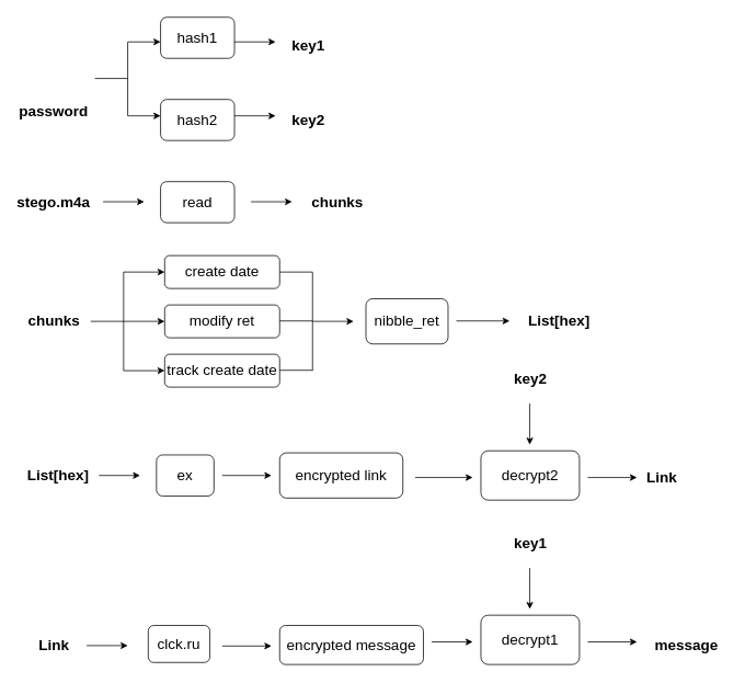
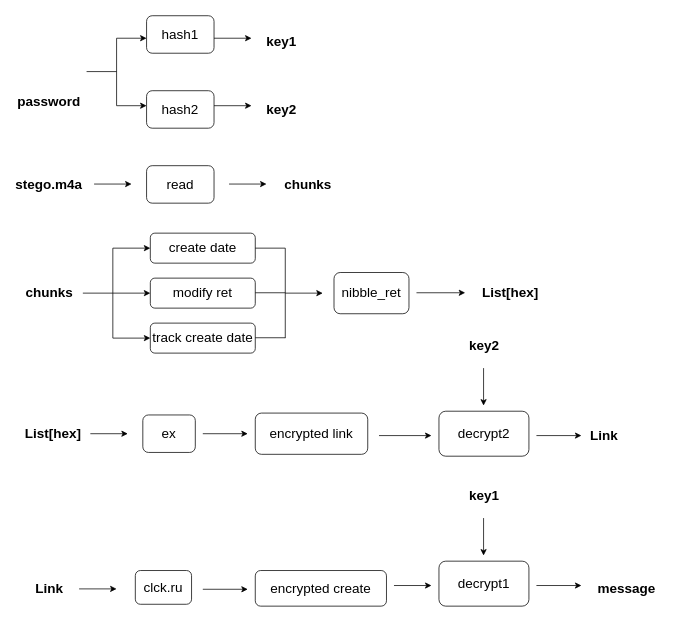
  <mxCell id="0" />
  <mxCell id="1" parent="0" />
  <mxCell id="2" value="&lt;b&gt;&lt;font style=&quot;font-size: 18px;&quot;&gt;password&lt;/font&gt;&lt;/b&gt;" style="text;html=1;strokeColor=none;fillColor=none;align=center;verticalAlign=middle;whiteSpace=wrap;rounded=0;" vertex="1" parent="1"><mxGeometry x="35" y="120" width="60" height="30" as="geometry" /></mxCell>
  <mxCell id="3" value="" style="endArrow=none;html=1;rounded=0;fontSize=18;" edge="1" parent="1"><mxGeometry width="50" height="50" relative="1" as="geometry"><mxPoint x="115" y="94.5" as="sourcePoint" /><mxPoint x="155" y="94.5" as="targetPoint" /></mxGeometry></mxCell>
  <mxCell id="4" value="" style="endArrow=none;html=1;rounded=0;fontSize=18;" edge="1" parent="1"><mxGeometry width="50" height="50" relative="1" as="geometry"><mxPoint x="155" y="140" as="sourcePoint" /><mxPoint x="155" y="50" as="targetPoint" /></mxGeometry></mxCell>
  <mxCell id="5" value="" style="endArrow=classic;html=1;rounded=0;fontSize=18;" edge="1" parent="1"><mxGeometry width="50" height="50" relative="1" as="geometry"><mxPoint x="155" y="50" as="sourcePoint" /><mxPoint x="195" y="50" as="targetPoint" /></mxGeometry></mxCell>
  <mxCell id="6" value="" style="endArrow=classic;html=1;rounded=0;fontSize=18;" edge="1" parent="1"><mxGeometry width="50" height="50" relative="1" as="geometry"><mxPoint x="155" y="140" as="sourcePoint" /><mxPoint x="195" y="140" as="targetPoint" /></mxGeometry></mxCell>
  <mxCell id="7" value="hash1" style="rounded=1;whiteSpace=wrap;html=1;fontSize=18;" vertex="1" parent="1"><mxGeometry x="195" y="20" width="90" height="50" as="geometry" /></mxCell>
  <mxCell id="8" value="hash2" style="rounded=1;whiteSpace=wrap;html=1;fontSize=18;" vertex="1" parent="1"><mxGeometry x="195" y="120" width="90" height="50" as="geometry" /></mxCell>
  <mxCell id="9" value="" style="endArrow=classic;html=1;rounded=0;fontSize=18;" edge="1" parent="1"><mxGeometry width="50" height="50" relative="1" as="geometry"><mxPoint x="285" y="50" as="sourcePoint" /><mxPoint x="335" y="50" as="targetPoint" /></mxGeometry></mxCell>
  <mxCell id="10" value="" style="endArrow=classic;html=1;rounded=0;fontSize=18;" edge="1" parent="1"><mxGeometry width="50" height="50" relative="1" as="geometry"><mxPoint x="285" y="140" as="sourcePoint" /><mxPoint x="335" y="140" as="targetPoint" /></mxGeometry></mxCell>
  <mxCell id="11" value="&lt;b&gt;key1&lt;/b&gt;" style="text;html=1;strokeColor=none;fillColor=none;align=center;verticalAlign=middle;whiteSpace=wrap;rounded=0;fontSize=18;" vertex="1" parent="1"><mxGeometry x="345" y="40" width="60" height="30" as="geometry" /></mxCell>
  <mxCell id="12" value="&lt;b&gt;key2&lt;/b&gt;" style="text;html=1;strokeColor=none;fillColor=none;align=center;verticalAlign=middle;whiteSpace=wrap;rounded=0;fontSize=18;" vertex="1" parent="1"><mxGeometry x="345" y="130" width="60" height="30" as="geometry" /></mxCell>
  <mxCell id="13" value="&lt;b&gt;&lt;font style=&quot;font-size: 18px;&quot;&gt;stego.m4a&lt;/font&gt;&lt;/b&gt;" style="text;html=1;strokeColor=none;fillColor=none;align=center;verticalAlign=middle;whiteSpace=wrap;rounded=0;" vertex="1" parent="1"><mxGeometry x="35" y="230" width="60" height="30" as="geometry" /></mxCell>
  <mxCell id="14" value="" style="endArrow=classic;html=1;rounded=0;fontSize=18;" edge="1" parent="1"><mxGeometry width="50" height="50" relative="1" as="geometry"><mxPoint x="125" y="244.5" as="sourcePoint" /><mxPoint x="175" y="244.5" as="targetPoint" /></mxGeometry></mxCell>
  <mxCell id="15" value="read" style="rounded=1;whiteSpace=wrap;html=1;fontSize=18;" vertex="1" parent="1"><mxGeometry x="195" y="220" width="90" height="50" as="geometry" /></mxCell>
  <mxCell id="16" value="" style="endArrow=classic;html=1;rounded=0;fontSize=18;" edge="1" parent="1"><mxGeometry width="50" height="50" relative="1" as="geometry"><mxPoint x="305" y="244.5" as="sourcePoint" /><mxPoint x="355" y="244.5" as="targetPoint" /></mxGeometry></mxCell>
  <mxCell id="17" value="&lt;b&gt;chunks&lt;/b&gt;" style="text;html=1;align=center;verticalAlign=middle;resizable=0;points=[];autosize=1;strokeColor=none;fillColor=none;fontSize=18;" vertex="1" parent="1"><mxGeometry x="365" y="225" width="90" height="40" as="geometry" /></mxCell>
  <mxCell id="18" value="&lt;b&gt;chunks&lt;/b&gt;" style="text;html=1;align=center;verticalAlign=middle;resizable=0;points=[];autosize=1;strokeColor=none;fillColor=none;fontSize=18;" vertex="1" parent="1"><mxGeometry x="20" y="370" width="90" height="40" as="geometry" /></mxCell>
  <mxCell id="19" value="" style="endArrow=none;html=1;rounded=0;fontSize=18;" edge="1" parent="1"><mxGeometry width="50" height="50" relative="1" as="geometry"><mxPoint x="110" y="390" as="sourcePoint" /><mxPoint x="150" y="390" as="targetPoint" /></mxGeometry></mxCell>
  <mxCell id="20" value="" style="endArrow=none;html=1;rounded=0;fontSize=18;" edge="1" parent="1"><mxGeometry width="50" height="50" relative="1" as="geometry"><mxPoint x="150" y="450" as="sourcePoint" /><mxPoint x="150" y="330" as="targetPoint" /></mxGeometry></mxCell>
  <mxCell id="21" value="" style="endArrow=classic;html=1;rounded=0;fontSize=18;" edge="1" parent="1"><mxGeometry width="50" height="50" relative="1" as="geometry"><mxPoint x="150" y="330" as="sourcePoint" /><mxPoint x="200" y="330" as="targetPoint" /></mxGeometry></mxCell>
  <mxCell id="22" value="" style="endArrow=classic;html=1;rounded=0;fontSize=18;" edge="1" parent="1"><mxGeometry width="50" height="50" relative="1" as="geometry"><mxPoint x="150" y="390" as="sourcePoint" /><mxPoint x="200" y="390" as="targetPoint" /></mxGeometry></mxCell>
  <mxCell id="23" value="" style="endArrow=classic;html=1;rounded=0;fontSize=18;" edge="1" parent="1"><mxGeometry width="50" height="50" relative="1" as="geometry"><mxPoint x="150" y="450" as="sourcePoint" /><mxPoint x="200" y="450" as="targetPoint" /></mxGeometry></mxCell>
  <mxCell id="24" value="create date" style="rounded=1;whiteSpace=wrap;html=1;fontSize=18;" vertex="1" parent="1"><mxGeometry x="200" y="310" width="140" height="40" as="geometry" /></mxCell>
  <mxCell id="25" value="modify ret" style="rounded=1;whiteSpace=wrap;html=1;fontSize=18;" vertex="1" parent="1"><mxGeometry x="200" y="370" width="140" height="40" as="geometry" /></mxCell>
  <mxCell id="26" value="track create date" style="rounded=1;whiteSpace=wrap;html=1;fontSize=18;" vertex="1" parent="1"><mxGeometry x="200" y="430" width="140" height="40" as="geometry" /></mxCell>
  <mxCell id="27" value="" style="endArrow=none;html=1;rounded=0;fontSize=18;" edge="1" parent="1"><mxGeometry width="50" height="50" relative="1" as="geometry"><mxPoint x="340" y="330" as="sourcePoint" /><mxPoint x="380" y="330" as="targetPoint" /></mxGeometry></mxCell>
  <mxCell id="28" value="" style="endArrow=none;html=1;rounded=0;fontSize=18;" edge="1" parent="1"><mxGeometry width="50" height="50" relative="1" as="geometry"><mxPoint x="340" y="389.5" as="sourcePoint" /><mxPoint x="380" y="389.5" as="targetPoint" /></mxGeometry></mxCell>
  <mxCell id="29" value="" style="endArrow=none;html=1;rounded=0;fontSize=18;" edge="1" parent="1"><mxGeometry width="50" height="50" relative="1" as="geometry"><mxPoint x="340" y="449.5" as="sourcePoint" /><mxPoint x="380" y="449.5" as="targetPoint" /></mxGeometry></mxCell>
  <mxCell id="30" value="" style="endArrow=none;html=1;rounded=0;fontSize=18;" edge="1" parent="1"><mxGeometry width="50" height="50" relative="1" as="geometry"><mxPoint x="380" y="450" as="sourcePoint" /><mxPoint x="380" y="330" as="targetPoint" /></mxGeometry></mxCell>
  <mxCell id="31" value="" style="endArrow=classic;html=1;rounded=0;fontSize=18;" edge="1" parent="1"><mxGeometry width="50" height="50" relative="1" as="geometry"><mxPoint x="380" y="390" as="sourcePoint" /><mxPoint x="430" y="390" as="targetPoint" /></mxGeometry></mxCell>
  <mxCell id="32" value="nibble_ret" style="rounded=1;whiteSpace=wrap;html=1;fontSize=18;" vertex="1" parent="1"><mxGeometry x="445" y="362.5" width="100" height="55" as="geometry" /></mxCell>
  <mxCell id="33" value="" style="endArrow=classic;html=1;rounded=0;fontSize=18;" edge="1" parent="1"><mxGeometry width="50" height="50" relative="1" as="geometry"><mxPoint x="555" y="389.5" as="sourcePoint" /><mxPoint x="620" y="389.5" as="targetPoint" /></mxGeometry></mxCell>
  <mxCell id="34" value="&lt;b&gt;List[hex]&lt;/b&gt;" style="text;html=1;align=center;verticalAlign=middle;resizable=0;points=[];autosize=1;strokeColor=none;fillColor=none;fontSize=18;" vertex="1" parent="1"><mxGeometry x="630" y="370" width="100" height="40" as="geometry" /></mxCell>
  <mxCell id="35" value="&lt;b&gt;List[hex]&lt;/b&gt;" style="text;html=1;align=center;verticalAlign=middle;resizable=0;points=[];autosize=1;strokeColor=none;fillColor=none;fontSize=18;" vertex="1" parent="1"><mxGeometry x="20" y="557.5" width="100" height="40" as="geometry" /></mxCell>
  <mxCell id="36" value="" style="endArrow=classic;html=1;rounded=0;fontSize=18;" edge="1" parent="1"><mxGeometry width="50" height="50" relative="1" as="geometry"><mxPoint x="120" y="577.5" as="sourcePoint" /><mxPoint x="170" y="577.5" as="targetPoint" /></mxGeometry></mxCell>
  <mxCell id="37" value="ex" style="rounded=1;whiteSpace=wrap;html=1;fontSize=18;" vertex="1" parent="1"><mxGeometry x="190" y="552.5" width="70" height="50" as="geometry" /></mxCell>
  <mxCell id="38" value="" style="endArrow=classic;html=1;rounded=0;fontSize=18;" edge="1" parent="1"><mxGeometry width="50" height="50" relative="1" as="geometry"><mxPoint x="270" y="577.5" as="sourcePoint" /><mxPoint x="330" y="577.5" as="targetPoint" /></mxGeometry></mxCell>
  <mxCell id="39" value="encrypted link" style="rounded=1;whiteSpace=wrap;html=1;fontSize=18;" vertex="1" parent="1"><mxGeometry x="340" y="550" width="150" height="55" as="geometry" /></mxCell>
  <mxCell id="40" value="&lt;b&gt;key2&lt;/b&gt;" style="text;html=1;align=center;verticalAlign=middle;resizable=0;points=[];autosize=1;strokeColor=none;fillColor=none;fontSize=18;" vertex="1" parent="1"><mxGeometry x="615" y="440" width="60" height="40" as="geometry" /></mxCell>
  <mxCell id="41" value="" style="endArrow=classic;html=1;rounded=0;fontSize=18;" edge="1" parent="1"><mxGeometry width="50" height="50" relative="1" as="geometry"><mxPoint x="644.5" y="490" as="sourcePoint" /><mxPoint x="644.5" y="540" as="targetPoint" /></mxGeometry></mxCell>
  <mxCell id="42" value="" style="endArrow=classic;html=1;rounded=0;fontSize=18;" edge="1" parent="1"><mxGeometry width="50" height="50" relative="1" as="geometry"><mxPoint x="505" y="580" as="sourcePoint" /><mxPoint x="575" y="580" as="targetPoint" /></mxGeometry></mxCell>
  <mxCell id="43" value="decrypt2" style="rounded=1;whiteSpace=wrap;html=1;fontSize=18;" vertex="1" parent="1"><mxGeometry x="585" y="547.5" width="120" height="60" as="geometry" /></mxCell>
  <mxCell id="44" value="" style="endArrow=classic;html=1;rounded=0;fontSize=18;" edge="1" parent="1"><mxGeometry width="50" height="50" relative="1" as="geometry"><mxPoint x="715" y="580" as="sourcePoint" /><mxPoint x="775" y="580" as="targetPoint" /></mxGeometry></mxCell>
  <mxCell id="45" value="&lt;b&gt;Link&lt;/b&gt;" style="text;html=1;align=center;verticalAlign=middle;resizable=0;points=[];autosize=1;strokeColor=none;fillColor=none;fontSize=18;" vertex="1" parent="1"><mxGeometry x="775" y="560" width="60" height="40" as="geometry" /></mxCell>
  <mxCell id="46" value="&lt;b&gt;Link&lt;/b&gt;" style="text;html=1;align=center;verticalAlign=middle;resizable=0;points=[];autosize=1;strokeColor=none;fillColor=none;fontSize=18;" vertex="1" parent="1"><mxGeometry x="35" y="765" width="60" height="40" as="geometry" /></mxCell>
  <mxCell id="47" value="" style="endArrow=classic;html=1;rounded=0;fontSize=18;" edge="1" parent="1"><mxGeometry width="50" height="50" relative="1" as="geometry"><mxPoint x="105" y="784.5" as="sourcePoint" /><mxPoint x="155" y="784.5" as="targetPoint" /></mxGeometry></mxCell>
  <mxCell id="48" value="clck.ru" style="rounded=1;whiteSpace=wrap;html=1;fontSize=18;" vertex="1" parent="1"><mxGeometry x="180" y="760" width="75" height="45" as="geometry" /></mxCell>
  <mxCell id="49" value="" style="endArrow=classic;html=1;rounded=0;fontSize=18;" edge="1" parent="1"><mxGeometry width="50" height="50" relative="1" as="geometry"><mxPoint x="270" y="785" as="sourcePoint" /><mxPoint x="330" y="785" as="targetPoint" /></mxGeometry></mxCell>
- <mxCell id="50" value="encrypted message" style="rounded=1;whiteSpace=wrap;html=1;fontSize=18;" vertex="1" parent="1"><mxGeometry x="340" y="760" width="175" height="47.5" as="geometry" /></mxCell>
+ <mxCell id="50" value="encrypted create" style="rounded=1;whiteSpace=wrap;html=1;fontSize=18;" vertex="1" parent="1"><mxGeometry x="340" y="760" width="175" height="47.5" as="geometry" /></mxCell>
  <mxCell id="51" value="" style="endArrow=classic;html=1;rounded=0;fontSize=18;" edge="1" parent="1"><mxGeometry width="50" height="50" relative="1" as="geometry"><mxPoint x="525" y="780" as="sourcePoint" /><mxPoint x="575" y="780" as="targetPoint" /></mxGeometry></mxCell>
  <mxCell id="52" value="&lt;b&gt;key1&lt;/b&gt;" style="text;html=1;align=center;verticalAlign=middle;resizable=0;points=[];autosize=1;strokeColor=none;fillColor=none;fontSize=18;" vertex="1" parent="1"><mxGeometry x="615" y="640" width="60" height="40" as="geometry" /></mxCell>
  <mxCell id="53" value="" style="endArrow=classic;html=1;rounded=0;fontSize=18;" edge="1" parent="1"><mxGeometry width="50" height="50" relative="1" as="geometry"><mxPoint x="644.5" y="690" as="sourcePoint" /><mxPoint x="644.5" y="740" as="targetPoint" /></mxGeometry></mxCell>
  <mxCell id="54" value="decrypt1" style="rounded=1;whiteSpace=wrap;html=1;fontSize=18;" vertex="1" parent="1"><mxGeometry x="585" y="747.5" width="120" height="60" as="geometry" /></mxCell>
  <mxCell id="55" value="" style="endArrow=classic;html=1;rounded=0;fontSize=18;" edge="1" parent="1"><mxGeometry width="50" height="50" relative="1" as="geometry"><mxPoint x="715" y="780" as="sourcePoint" /><mxPoint x="775" y="780" as="targetPoint" /></mxGeometry></mxCell>
  <mxCell id="56" value="&lt;b&gt;message&lt;/b&gt;" style="text;html=1;align=center;verticalAlign=middle;resizable=0;points=[];autosize=1;strokeColor=none;fillColor=none;fontSize=18;" vertex="1" parent="1"><mxGeometry x="785" y="765" width="100" height="40" as="geometry" /></mxCell>
